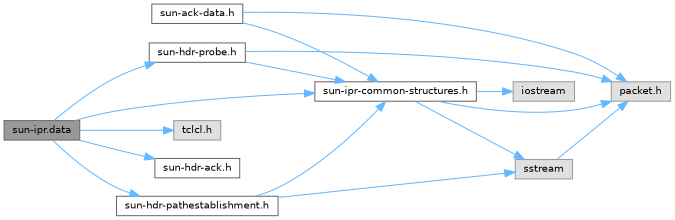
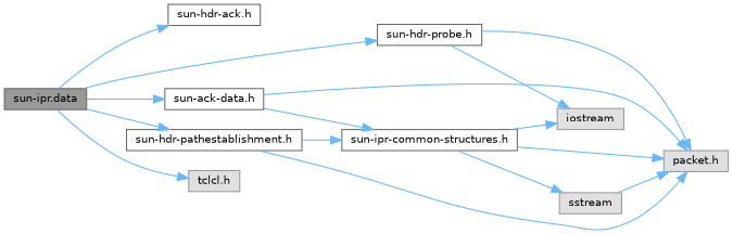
  digraph {
    rankdir=LR
    node [color=grey40 fillcolor=white fontname=Helvetica fontsize=10 shape=box style=filled]
    edge [color=steelblue1 fontname=Helvetica fontsize=10 labelfontname=Helvetica labelfontsize=10 style=solid]
    n1 [color=gray40 fillcolor=grey60 fontcolor=black height=0.2 label="sun-ipr.data" width=0.4]
    n2 [height=0.2 label="sun-hdr-ack.h" width=0.4]
    n3 [height=0.2 label="sun-ack-data.h" width=0.4]
    n4 [height=0.2 label="sun-hdr-pathestablishment.h" width=0.4]
    n5 [height=0.2 label="sun-hdr-probe.h" width=0.4]
    n6 [color=grey60 fillcolor="#E0E0E0" height=0.2 label="tclcl.h" width=0.4]
    n7 [color=grey60 fillcolor="#E0E0E0" height=0.2 label="packet.h" width=0.4]
    n8 [height=0.2 label="sun-ipr-common-structures.h" width=0.4]
    n9 [color=grey60 fillcolor="#E0E0E0" height=0.2 label=iostream width=0.4]
    n10 [color=grey60 fillcolor="#E0E0E0" height=0.2 label=sstream width=0.4]
    n1 -> n2
-   n1 -> n8
+   n1 -> n3
    n1 -> n4
    n1 -> n5
    n1 -> n6
    n3 -> n7
    n3 -> n8
-   n4 -> n10
+   n4 -> n7
    n4 -> n8
    n5 -> n7
-   n5 -> n8
+   n5 -> n9
    n8 -> n7
    n8 -> n9
    n8 -> n10
    n10 -> n7
  }
